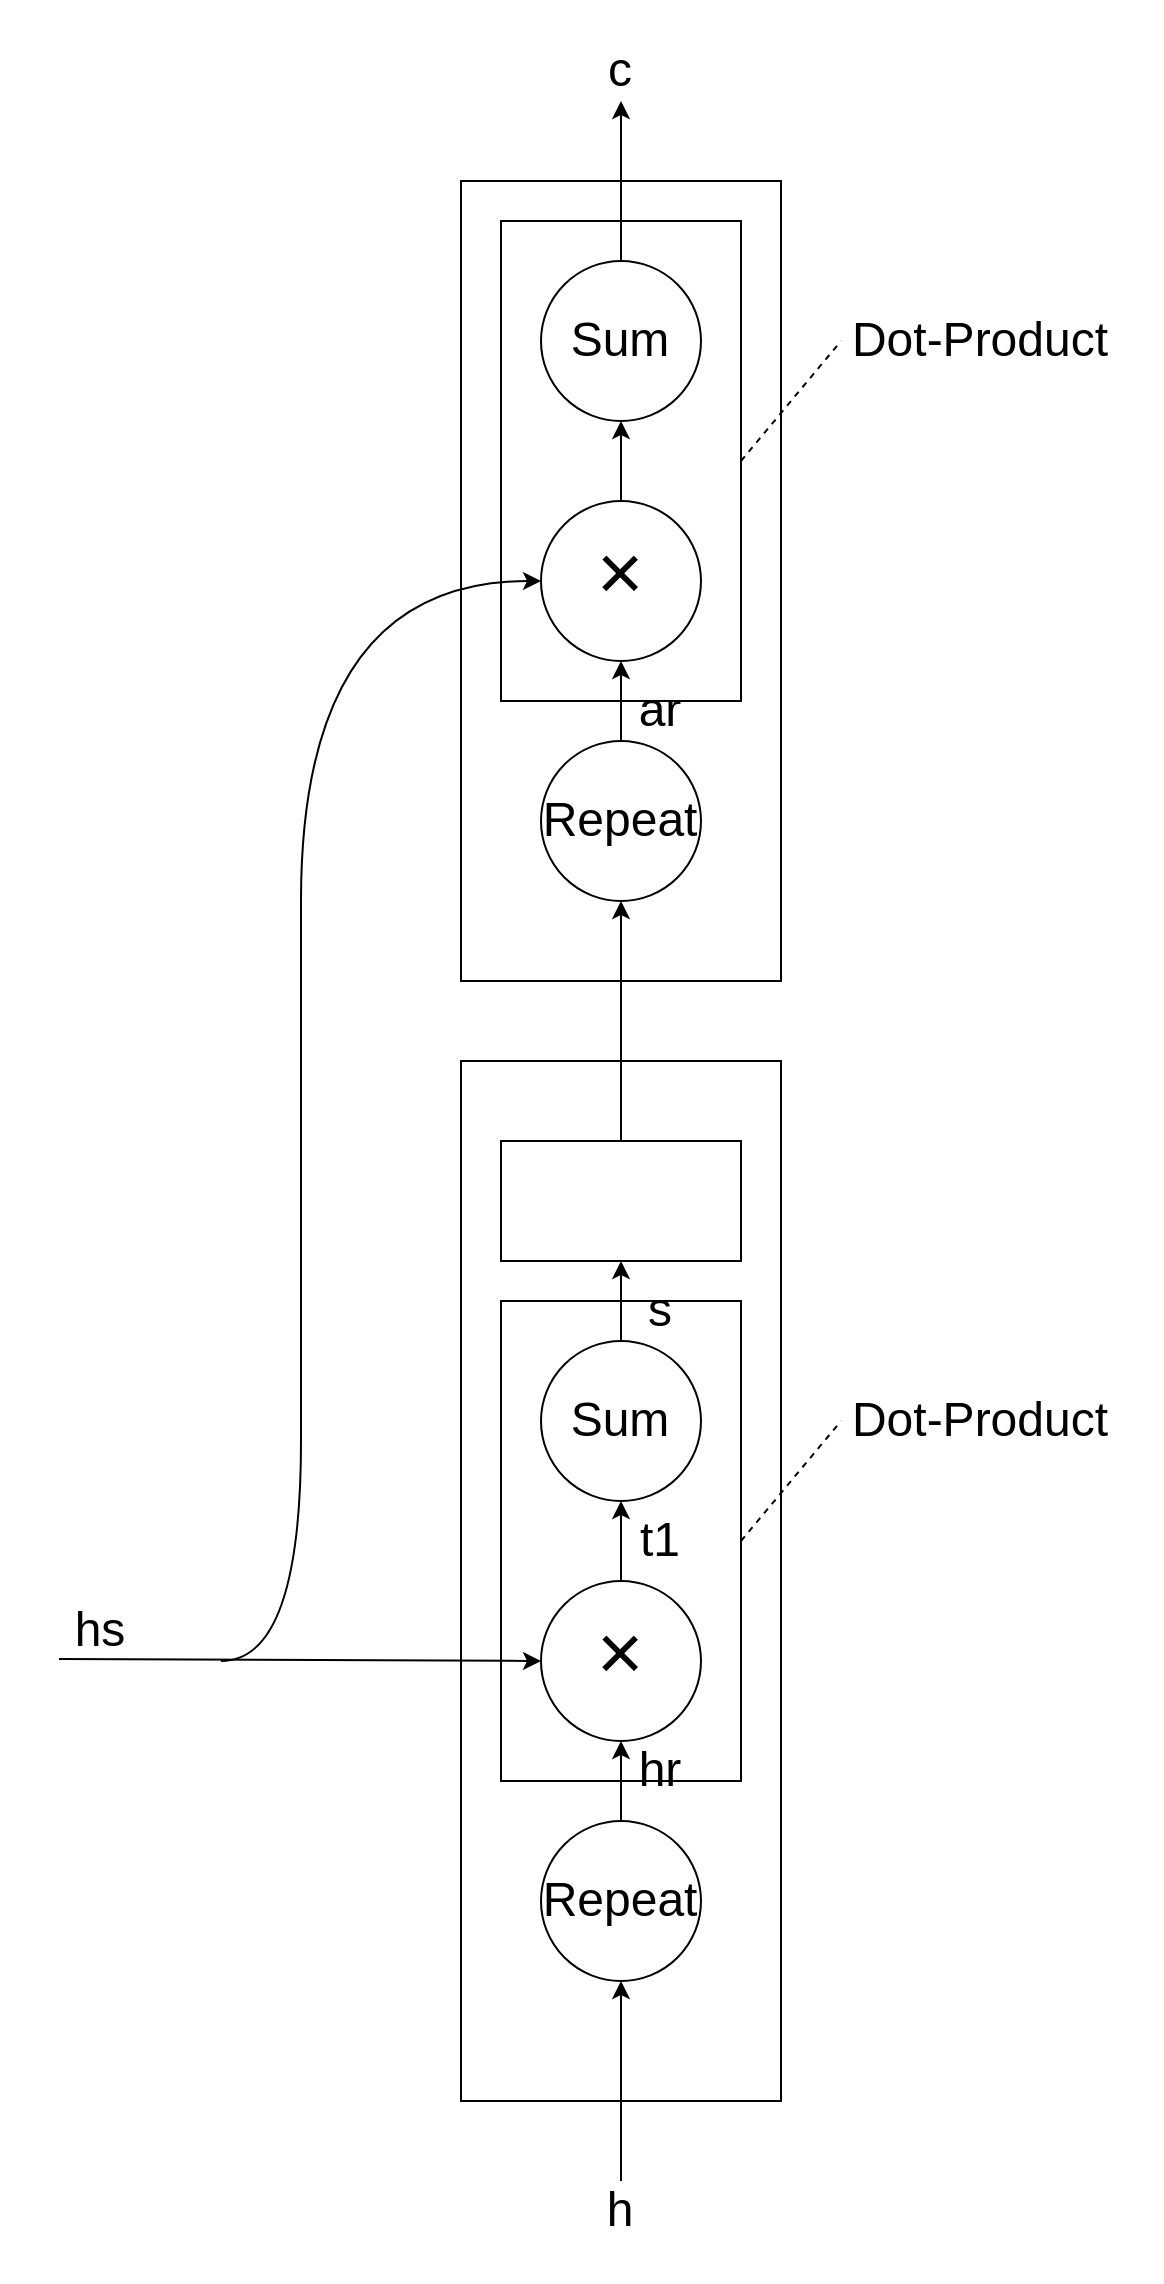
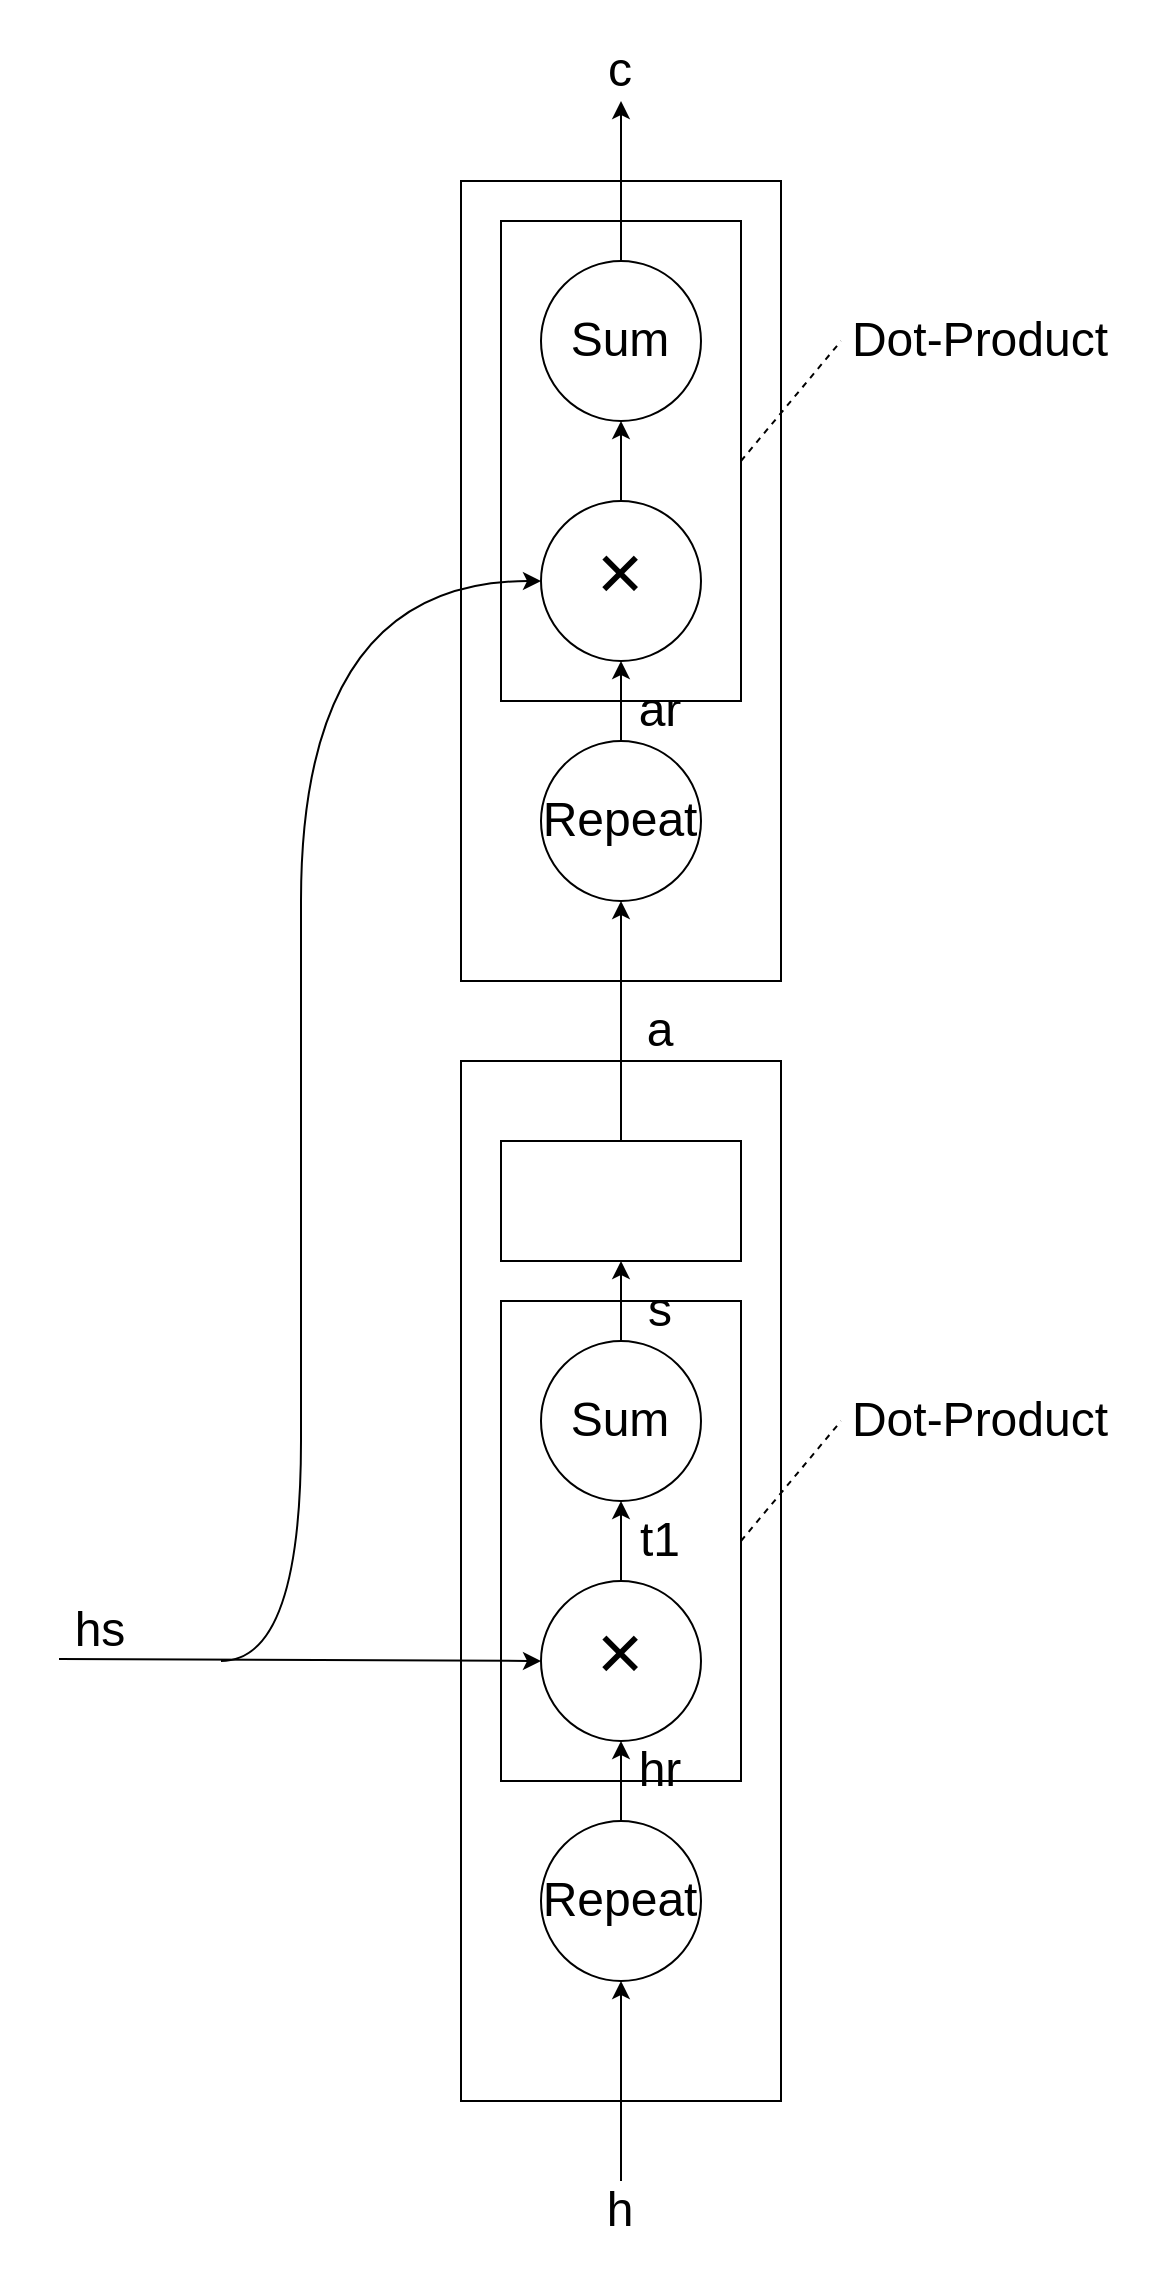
  <mxCell id="0" />
  <mxCell id="1" parent="0" />
  <mxCell id="2" value="" style="rounded=0;whiteSpace=wrap;html=1;" vertex="1" parent="1"><mxGeometry x="230" y="90" width="160" height="400" as="geometry" /></mxCell>
  <mxCell id="3" value="" style="ellipse;whiteSpace=wrap;html=1;aspect=fixed;" vertex="1" parent="1"><mxGeometry x="270" y="370" width="80" height="80" as="geometry" /></mxCell>
  <mxCell id="4" value="" style="rounded=0;whiteSpace=wrap;html=1;" vertex="1" parent="1"><mxGeometry x="230" y="530" width="160" height="520" as="geometry" /></mxCell>
  <mxCell id="5" value="" style="ellipse;whiteSpace=wrap;html=1;aspect=fixed;" vertex="1" parent="1"><mxGeometry x="270" y="910" width="80" height="80" as="geometry" /></mxCell>
  <mxCell id="6" value="&lt;font style=&quot;font-size: 24px&quot;&gt;hs&lt;/font&gt;" style="text;html=1;strokeColor=none;fillColor=none;align=center;verticalAlign=middle;whiteSpace=wrap;rounded=0;" vertex="1" parent="1"><mxGeometry x="20" y="800" width="60" height="30" as="geometry" /></mxCell>
  <mxCell id="7" value="&lt;font style=&quot;font-size: 24px&quot;&gt;Repeat&lt;/font&gt;" style="text;html=1;strokeColor=none;fillColor=none;align=center;verticalAlign=middle;whiteSpace=wrap;rounded=0;" vertex="1" parent="1"><mxGeometry x="280" y="935" width="60" height="30" as="geometry" /></mxCell>
  <mxCell id="8" value="&lt;font style=&quot;font-size: 24px&quot;&gt;Repeat&lt;/font&gt;" style="text;html=1;strokeColor=none;fillColor=none;align=center;verticalAlign=middle;whiteSpace=wrap;rounded=0;" vertex="1" parent="1"><mxGeometry x="280" y="395" width="60" height="30" as="geometry" /></mxCell>
  <mxCell id="9" value="&lt;font style=&quot;font-size: 24px&quot;&gt;h&lt;br&gt;&lt;/font&gt;" style="text;html=1;strokeColor=none;fillColor=none;align=center;verticalAlign=middle;whiteSpace=wrap;rounded=0;" vertex="1" parent="1"><mxGeometry x="280" y="1090" width="60" height="30" as="geometry" /></mxCell>
  <mxCell id="10" value="" style="endArrow=classic;html=1;rounded=0;fontSize=40;entryX=0.5;entryY=1;entryDx=0;entryDy=0;exitX=0.5;exitY=0;exitDx=0;exitDy=0;" edge="1" parent="1" source="9" target="5"><mxGeometry width="50" height="50" relative="1" as="geometry"><mxPoint x="310" y="1070" as="sourcePoint" /><mxPoint x="280" y="860" as="targetPoint" /></mxGeometry></mxCell>
  <mxCell id="11" value="" style="rounded=0;whiteSpace=wrap;html=1;fontSize=40;" vertex="1" parent="1"><mxGeometry x="250" y="570" width="120" height="60" as="geometry" /></mxCell>
  <mxCell id="12" value="" style="endArrow=classic;html=1;rounded=0;fontSize=40;entryX=0.5;entryY=1;entryDx=0;entryDy=0;exitX=0.5;exitY=0;exitDx=0;exitDy=0;exitPerimeter=0;" edge="1" parent="1" source="11" target="3"><mxGeometry width="50" height="50" relative="1" as="geometry"><mxPoint x="320" y="680" as="sourcePoint" /><mxPoint x="320" y="640" as="targetPoint" /></mxGeometry></mxCell>
  <mxCell id="13" value="&lt;font style=&quot;font-size: 24px&quot;&gt;c&lt;br&gt;&lt;/font&gt;" style="text;html=1;strokeColor=none;fillColor=none;align=center;verticalAlign=middle;whiteSpace=wrap;rounded=0;" vertex="1" parent="1"><mxGeometry x="280" y="20" width="60" height="30" as="geometry" /></mxCell>
  <mxCell id="14" value="" style="rounded=0;whiteSpace=wrap;html=1;fontSize=40;" vertex="1" parent="1"><mxGeometry x="250" y="650" width="120" height="240" as="geometry" /></mxCell>
  <mxCell id="15" value="" style="ellipse;whiteSpace=wrap;html=1;aspect=fixed;" vertex="1" parent="1"><mxGeometry x="270" y="670" width="80" height="80" as="geometry" /></mxCell>
  <mxCell id="16" value="" style="ellipse;whiteSpace=wrap;html=1;aspect=fixed;" vertex="1" parent="1"><mxGeometry x="270" y="790" width="80" height="80" as="geometry" /></mxCell>
  <mxCell id="17" value="&lt;font style=&quot;font-size: 24px&quot;&gt;Sum&lt;/font&gt;" style="text;html=1;strokeColor=none;fillColor=none;align=center;verticalAlign=middle;whiteSpace=wrap;rounded=0;" vertex="1" parent="1"><mxGeometry x="280" y="695" width="60" height="30" as="geometry" /></mxCell>
  <mxCell id="18" value="&lt;font style=&quot;font-size: 40px&quot;&gt;×&lt;/font&gt;" style="text;html=1;strokeColor=none;fillColor=none;align=center;verticalAlign=middle;whiteSpace=wrap;rounded=0;" vertex="1" parent="1"><mxGeometry x="280" y="810" width="60" height="30" as="geometry" /></mxCell>
  <mxCell id="19" value="" style="endArrow=classic;html=1;rounded=0;fontSize=40;entryX=0.5;entryY=1;entryDx=0;entryDy=0;" edge="1" parent="1" target="16"><mxGeometry width="50" height="50" relative="1" as="geometry"><mxPoint x="310" y="910" as="sourcePoint" /><mxPoint x="320" y="1000" as="targetPoint" /></mxGeometry></mxCell>
  <mxCell id="20" value="" style="endArrow=classic;html=1;rounded=0;fontSize=40;entryX=0.5;entryY=1;entryDx=0;entryDy=0;" edge="1" parent="1" target="15"><mxGeometry width="50" height="50" relative="1" as="geometry"><mxPoint x="310" y="790" as="sourcePoint" /><mxPoint x="320" y="880" as="targetPoint" /></mxGeometry></mxCell>
  <mxCell id="21" value="" style="endArrow=classic;html=1;rounded=0;fontSize=40;entryX=0.5;entryY=1;entryDx=0;entryDy=0;" edge="1" parent="1" target="11"><mxGeometry width="50" height="50" relative="1" as="geometry"><mxPoint x="310" y="670" as="sourcePoint" /><mxPoint x="320" y="760" as="targetPoint" /></mxGeometry></mxCell>
  <mxCell id="22" value="" style="endArrow=classic;html=1;rounded=0;fontSize=40;exitX=0.15;exitY=0.967;exitDx=0;exitDy=0;exitPerimeter=0;entryX=0;entryY=0.5;entryDx=0;entryDy=0;" edge="1" parent="1" source="6" target="16"><mxGeometry width="50" height="50" relative="1" as="geometry"><mxPoint x="150" y="810" as="sourcePoint" /><mxPoint x="200" y="760" as="targetPoint" /></mxGeometry></mxCell>
  <mxCell id="23" value="" style="rounded=0;whiteSpace=wrap;html=1;fontSize=40;" vertex="1" parent="1"><mxGeometry x="250" y="110" width="120" height="240" as="geometry" /></mxCell>
  <mxCell id="24" value="" style="ellipse;whiteSpace=wrap;html=1;aspect=fixed;" vertex="1" parent="1"><mxGeometry x="270" y="130" width="80" height="80" as="geometry" /></mxCell>
  <mxCell id="25" value="&lt;font style=&quot;font-size: 24px&quot;&gt;Sum&lt;/font&gt;" style="text;html=1;strokeColor=none;fillColor=none;align=center;verticalAlign=middle;whiteSpace=wrap;rounded=0;" vertex="1" parent="1"><mxGeometry x="280" y="155" width="60" height="30" as="geometry" /></mxCell>
  <mxCell id="26" value="" style="endArrow=classic;html=1;rounded=0;fontSize=40;entryX=0.5;entryY=1;entryDx=0;entryDy=0;" edge="1" parent="1" target="30"><mxGeometry width="50" height="50" relative="1" as="geometry"><mxPoint x="310" y="370" as="sourcePoint" /><mxPoint x="320" y="460" as="targetPoint" /></mxGeometry></mxCell>
  <mxCell id="27" value="" style="endArrow=classic;html=1;rounded=0;fontSize=40;entryX=0.5;entryY=1;entryDx=0;entryDy=0;exitX=0.5;exitY=0;exitDx=0;exitDy=0;" edge="1" parent="1" source="30" target="24"><mxGeometry width="50" height="50" relative="1" as="geometry"><mxPoint x="310" y="250" as="sourcePoint" /><mxPoint x="320" y="340" as="targetPoint" /></mxGeometry></mxCell>
  <mxCell id="28" value="" style="endArrow=classic;html=1;rounded=0;fontSize=40;entryX=0.5;entryY=1;entryDx=0;entryDy=0;" edge="1" parent="1" target="13"><mxGeometry width="50" height="50" relative="1" as="geometry"><mxPoint x="310" y="130" as="sourcePoint" /><mxPoint x="320" y="220" as="targetPoint" /></mxGeometry></mxCell>
  <mxCell id="29" value="" style="curved=1;endArrow=classic;html=1;rounded=0;fontSize=40;entryX=0;entryY=0.5;entryDx=0;entryDy=0;" edge="1" parent="1" target="30"><mxGeometry width="50" height="50" relative="1" as="geometry"><mxPoint x="110" y="830" as="sourcePoint" /><mxPoint x="210" y="480" as="targetPoint" /><Array as="points"><mxPoint x="150" y="830" /><mxPoint x="150" y="610" /><mxPoint x="150" y="290" /></Array></mxGeometry></mxCell>
  <mxCell id="30" value="" style="ellipse;whiteSpace=wrap;html=1;aspect=fixed;" vertex="1" parent="1"><mxGeometry x="270" y="250" width="80" height="80" as="geometry" /></mxCell>
  <mxCell id="31" value="&lt;font style=&quot;font-size: 40px&quot;&gt;×&lt;/font&gt;" style="text;html=1;strokeColor=none;fillColor=none;align=center;verticalAlign=middle;whiteSpace=wrap;rounded=0;" vertex="1" parent="1"><mxGeometry x="280" y="270" width="60" height="30" as="geometry" /></mxCell>
  <mxCell id="32" value="&lt;font style=&quot;font-size: 24px&quot;&gt;hr&lt;/font&gt;" style="text;html=1;strokeColor=none;fillColor=none;align=center;verticalAlign=middle;whiteSpace=wrap;rounded=0;" vertex="1" parent="1"><mxGeometry x="300" y="870" width="60" height="30" as="geometry" /></mxCell>
  <mxCell id="33" value="&lt;font style=&quot;font-size: 24px&quot;&gt;t1&lt;/font&gt;" style="text;html=1;strokeColor=none;fillColor=none;align=center;verticalAlign=middle;whiteSpace=wrap;rounded=0;" vertex="1" parent="1"><mxGeometry x="300" y="755" width="60" height="30" as="geometry" /></mxCell>
  <mxCell id="34" value="&lt;font style=&quot;font-size: 24px&quot;&gt;s&lt;/font&gt;" style="text;html=1;strokeColor=none;fillColor=none;align=center;verticalAlign=middle;whiteSpace=wrap;rounded=0;" vertex="1" parent="1"><mxGeometry x="300" y="640" width="60" height="30" as="geometry" /></mxCell>
+ <mxCell id="35" value="&lt;font style=&quot;font-size: 24px&quot;&gt;a&lt;/font&gt;" style="text;html=1;strokeColor=none;fillColor=none;align=center;verticalAlign=middle;whiteSpace=wrap;rounded=0;" vertex="1" parent="1"><mxGeometry x="300" y="500" width="60" height="30" as="geometry" /></mxCell>
  <mxCell id="36" value="&lt;font style=&quot;font-size: 24px&quot;&gt;ar&lt;/font&gt;" style="text;html=1;strokeColor=none;fillColor=none;align=center;verticalAlign=middle;whiteSpace=wrap;rounded=0;" vertex="1" parent="1"><mxGeometry x="300" y="340" width="60" height="30" as="geometry" /></mxCell>
  <mxCell id="37" value="&lt;font style=&quot;font-size: 24px&quot;&gt;Dot-Product&lt;/font&gt;" style="text;html=1;strokeColor=none;fillColor=none;align=center;verticalAlign=middle;whiteSpace=wrap;rounded=0;" vertex="1" parent="1"><mxGeometry x="420" y="695" width="140" height="30" as="geometry" /></mxCell>
  <mxCell id="38" value="&lt;font style=&quot;font-size: 24px&quot;&gt;Dot-Product&lt;/font&gt;" style="text;html=1;strokeColor=none;fillColor=none;align=center;verticalAlign=middle;whiteSpace=wrap;rounded=0;" vertex="1" parent="1"><mxGeometry x="420" y="155" width="140" height="30" as="geometry" /></mxCell>
  <mxCell id="39" value="" style="endArrow=none;dashed=1;html=1;rounded=0;fontSize=40;entryX=0;entryY=0.5;entryDx=0;entryDy=0;exitX=1;exitY=0.5;exitDx=0;exitDy=0;" edge="1" parent="1" source="14" target="37"><mxGeometry width="50" height="50" relative="1" as="geometry"><mxPoint x="340" y="770" as="sourcePoint" /><mxPoint x="390" y="720" as="targetPoint" /></mxGeometry></mxCell>
  <mxCell id="40" value="" style="endArrow=none;dashed=1;html=1;rounded=0;fontSize=40;entryX=0;entryY=0.5;entryDx=0;entryDy=0;exitX=1;exitY=0.5;exitDx=0;exitDy=0;" edge="1" parent="1" source="23" target="38"><mxGeometry width="50" height="50" relative="1" as="geometry"><mxPoint x="340" y="360" as="sourcePoint" /><mxPoint x="390" y="310" as="targetPoint" /></mxGeometry></mxCell>
